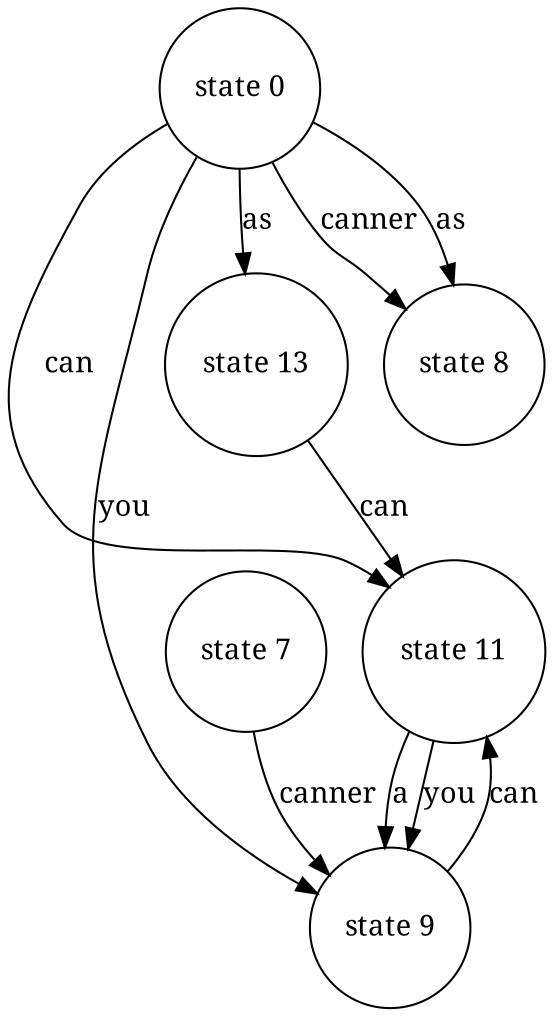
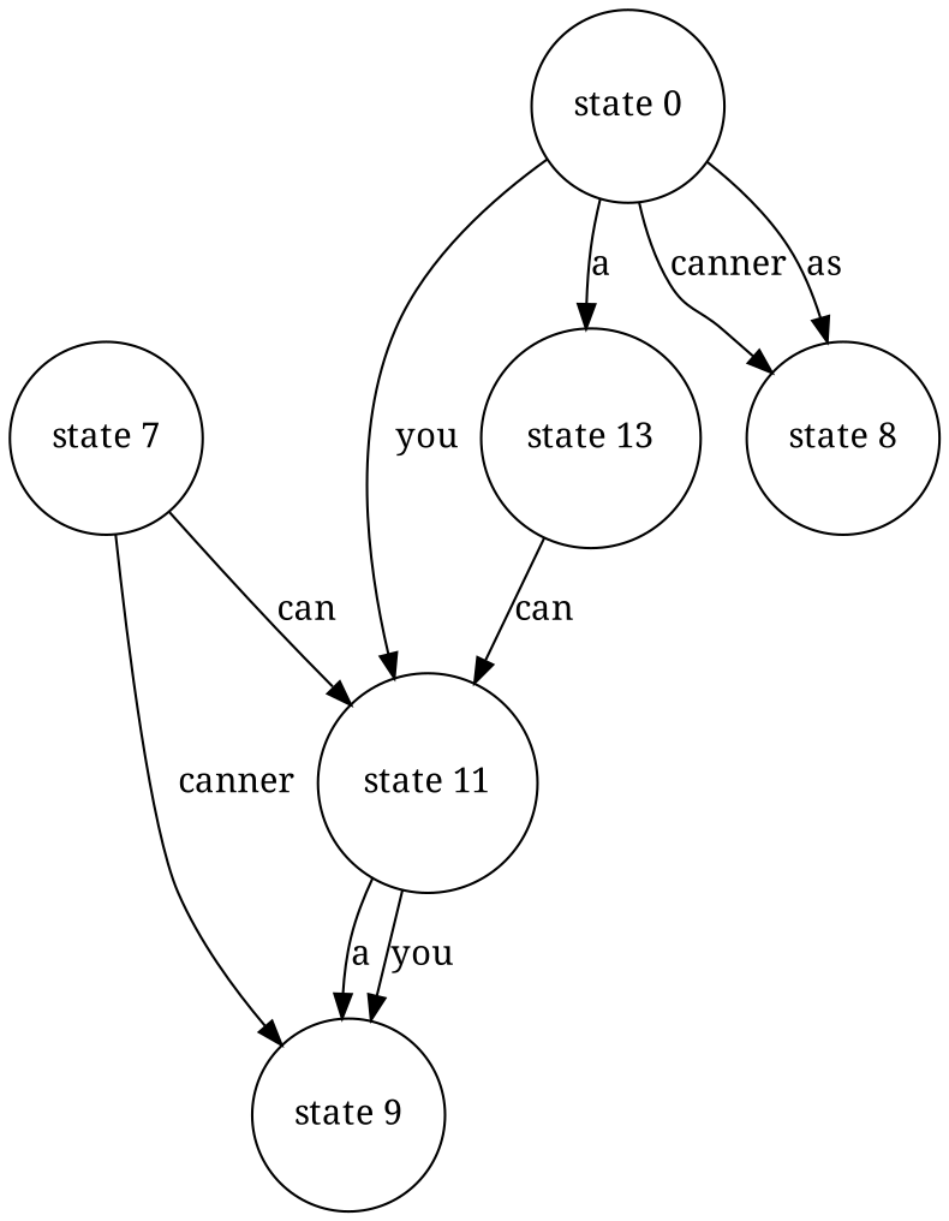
  digraph {
    fontname="Noto Serif"
    node [fontname="Noto Serif" ordering=out shape=circle]
    edge [fontname="Noto Serif"]
    "state 11"
    "state 9"
    "state 7"
    "state 0"
    "state 13"
    n6 [label="state 8"]
    "state 11" -> "state 9" [label=a]
    "state 11" -> "state 9" [label=you]
-   "state 9" -> "state 11" [label=can]
+   "state 7" -> "state 11" [label=can]
    "state 7" -> "state 9" [label=canner]
-   "state 0" -> "state 11" [label=can]
-   "state 0" -> "state 9" [label=you]
-   "state 0" -> "state 13" [label=as]
+   "state 0" -> "state 11" [label=you]
+   "state 0" -> "state 13" [label=a]
    "state 0" -> n6 [label=canner]
    "state 0" -> n6 [label=as]
    "state 13" -> "state 11" [label=can]
  }
